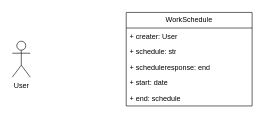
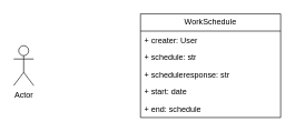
  <mxCell id="0" />
  <mxCell id="1" parent="0" />
- <mxCell id="2" value="User" style="shape=umlActor;verticalLabelPosition=bottom;verticalAlign=top;html=1;" vertex="1" parent="1"><mxGeometry x="20" y="68" width="30" height="60" as="geometry" /></mxCell>
+ <mxCell id="2" value="Actor" style="shape=umlActor;verticalLabelPosition=bottom;verticalAlign=top;html=1;" vertex="1" parent="1"><mxGeometry x="20" y="68" width="30" height="60" as="geometry" /></mxCell>
  <mxCell id="3" value="WorkSchedule" style="swimlane;fontStyle=0;childLayout=stackLayout;horizontal=1;startSize=26;fillColor=none;horizontalStack=0;resizeParent=1;resizeParentMax=0;resizeLast=0;collapsible=1;marginBottom=0;whiteSpace=wrap;html=1;" vertex="1" parent="1"><mxGeometry x="210" y="20" width="210" height="156" as="geometry"><mxRectangle x="370" y="74" width="110" height="30" as="alternateBounds" /></mxGeometry></mxCell>
  <mxCell id="4" value="+ creater: User" style="text;strokeColor=none;fillColor=none;align=left;verticalAlign=top;spacingLeft=4;spacingRight=4;overflow=hidden;rotatable=0;points=[[0,0.5],[1,0.5]];portConstraint=eastwest;whiteSpace=wrap;html=1;" vertex="1" parent="3"><mxGeometry y="26" width="210" height="26" as="geometry" /></mxCell>
  <mxCell id="5" value="+ schedule: str" style="text;strokeColor=none;fillColor=none;align=left;verticalAlign=top;spacingLeft=4;spacingRight=4;overflow=hidden;rotatable=0;points=[[0,0.5],[1,0.5]];portConstraint=eastwest;whiteSpace=wrap;html=1;" vertex="1" parent="3"><mxGeometry y="52" width="210" height="26" as="geometry" /></mxCell>
- <mxCell id="6" value="+ scheduleresponse: end" style="text;strokeColor=none;fillColor=none;align=left;verticalAlign=top;spacingLeft=4;spacingRight=4;overflow=hidden;rotatable=0;points=[[0,0.5],[1,0.5]];portConstraint=eastwest;whiteSpace=wrap;html=1;" vertex="1" parent="3"><mxGeometry y="78" width="210" height="26" as="geometry" /></mxCell>
+ <mxCell id="6" value="+ scheduleresponse: str" style="text;strokeColor=none;fillColor=none;align=left;verticalAlign=top;spacingLeft=4;spacingRight=4;overflow=hidden;rotatable=0;points=[[0,0.5],[1,0.5]];portConstraint=eastwest;whiteSpace=wrap;html=1;" vertex="1" parent="3"><mxGeometry y="78" width="210" height="26" as="geometry" /></mxCell>
  <mxCell id="7" value="+ start: date" style="text;strokeColor=none;fillColor=none;align=left;verticalAlign=top;spacingLeft=4;spacingRight=4;overflow=hidden;rotatable=0;points=[[0,0.5],[1,0.5]];portConstraint=eastwest;whiteSpace=wrap;html=1;" vertex="1" parent="3"><mxGeometry y="104" width="210" height="26" as="geometry" /></mxCell>
  <mxCell id="8" value="+ end: schedule" style="text;strokeColor=none;fillColor=none;align=left;verticalAlign=top;spacingLeft=4;spacingRight=4;overflow=hidden;rotatable=0;points=[[0,0.5],[1,0.5]];portConstraint=eastwest;whiteSpace=wrap;html=1;" vertex="1" parent="3"><mxGeometry y="130" width="210" height="26" as="geometry" /></mxCell>
